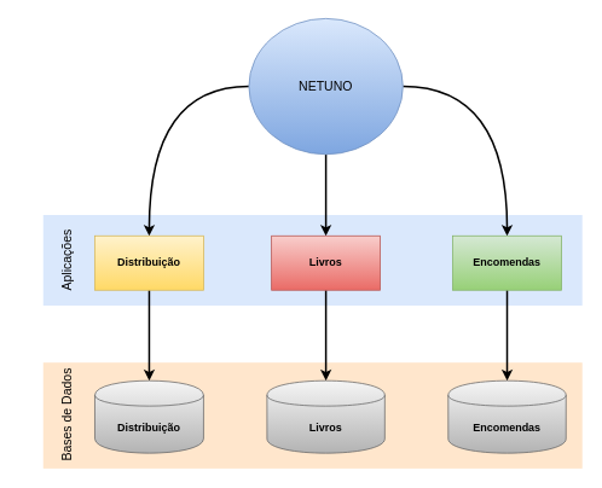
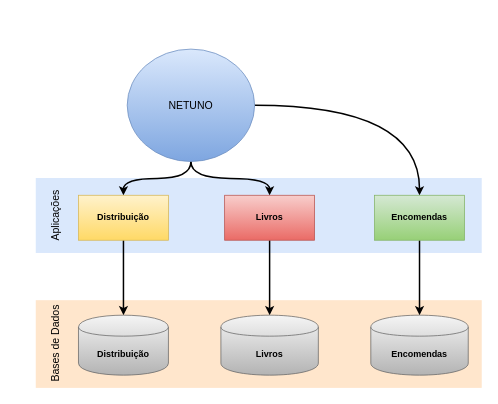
  <mxCell id="0" />
  <mxCell id="1" parent="0" />
  <mxCell id="2" value="" style="rounded=0;whiteSpace=wrap;html=1;strokeColor=none;fillColor=#ffe6cc;" parent="1" vertex="1"><mxGeometry x="47" y="400" width="595" height="117" as="geometry" /></mxCell>
  <mxCell id="3" value="Bases de Dados" style="text;html=1;strokeColor=none;fillColor=none;align=center;verticalAlign=middle;whiteSpace=wrap;rounded=0;rotation=-90;fontStyle=0;fontSize=14;" parent="1" vertex="1"><mxGeometry x="20.25" y="447.75" width="105.5" height="20" as="geometry" /></mxCell>
  <mxCell id="4" value="" style="rounded=0;whiteSpace=wrap;html=1;fillColor=#dae8fc;strokeColor=none;" parent="1" vertex="1"><mxGeometry x="47" y="237" width="595" height="100" as="geometry" /></mxCell>
  <mxCell id="5" style="edgeStyle=orthogonalEdgeStyle;curved=1;orthogonalLoop=1;jettySize=auto;html=1;strokeWidth=2;" parent="1" source="8" target="10" edge="1"><mxGeometry relative="1" as="geometry" /></mxCell>
  <mxCell id="6" style="edgeStyle=orthogonalEdgeStyle;curved=1;orthogonalLoop=1;jettySize=auto;html=1;entryX=0.5;entryY=0;entryDx=0;entryDy=0;strokeWidth=2;" parent="1" source="8" target="12" edge="1"><mxGeometry relative="1" as="geometry" /></mxCell>
  <mxCell id="7" style="edgeStyle=orthogonalEdgeStyle;curved=1;orthogonalLoop=1;jettySize=auto;html=1;entryX=0.5;entryY=0;entryDx=0;entryDy=0;strokeWidth=2;" parent="1" source="8" target="14" edge="1"><mxGeometry relative="1" as="geometry" /></mxCell>
- <mxCell id="8" value="&lt;span style=&quot;font-size: 14px;&quot;&gt;NETUNO&lt;/span&gt;" style="ellipse;whiteSpace=wrap;html=1;fillColor=#dae8fc;strokeColor=#6c8ebf;gradientColor=#7ea6e0;fontSize=14;fontStyle=0" parent="1" vertex="1"><mxGeometry x="274" y="20" width="170" height="150" as="geometry" /></mxCell>
+ <mxCell id="8" value="&lt;span style=&quot;font-size: 14px;&quot;&gt;NETUNO&lt;/span&gt;" style="ellipse;whiteSpace=wrap;html=1;fillColor=#dae8fc;strokeColor=#6c8ebf;gradientColor=#7ea6e0;fontSize=14;fontStyle=0" parent="1" vertex="1"><mxGeometry x="169" y="65" width="170" height="150" as="geometry" /></mxCell>
  <mxCell id="9" style="edgeStyle=orthogonalEdgeStyle;rounded=0;orthogonalLoop=1;jettySize=auto;html=1;strokeWidth=2;" parent="1" source="10" target="16" edge="1"><mxGeometry relative="1" as="geometry" /></mxCell>
  <mxCell id="10" value="&lt;b&gt;Livros&lt;/b&gt;" style="rounded=0;whiteSpace=wrap;html=1;gradientColor=#ea6b66;fillColor=#f8cecc;strokeColor=#b85450;" parent="1" vertex="1"><mxGeometry x="299" y="260" width="120" height="60" as="geometry" /></mxCell>
  <mxCell id="11" style="edgeStyle=orthogonalEdgeStyle;rounded=0;orthogonalLoop=1;jettySize=auto;html=1;strokeWidth=2;" parent="1" source="12" target="17" edge="1"><mxGeometry relative="1" as="geometry" /></mxCell>
  <mxCell id="12" value="&lt;b&gt;Encomendas&lt;/b&gt;" style="rounded=0;whiteSpace=wrap;html=1;gradientColor=#97d077;fillColor=#d5e8d4;strokeColor=#82b366;" parent="1" vertex="1"><mxGeometry x="499" y="260" width="120" height="60" as="geometry" /></mxCell>
  <mxCell id="13" style="edgeStyle=orthogonalEdgeStyle;rounded=0;orthogonalLoop=1;jettySize=auto;html=1;strokeWidth=2;" parent="1" source="14" target="15" edge="1"><mxGeometry relative="1" as="geometry" /></mxCell>
  <mxCell id="14" value="&lt;div&gt;&lt;b&gt;Distribuição&lt;/b&gt;&lt;br&gt;&lt;/div&gt;" style="rounded=0;whiteSpace=wrap;html=1;gradientColor=#ffd966;fillColor=#fff2cc;strokeColor=#d6b656;" parent="1" vertex="1"><mxGeometry x="104" y="260" width="120" height="60" as="geometry" /></mxCell>
  <mxCell id="15" value="&lt;b&gt;Distribuição&lt;/b&gt;" style="shape=cylinder;whiteSpace=wrap;html=1;boundedLbl=1;backgroundOutline=1;gradientColor=#b3b3b3;fillColor=#f5f5f5;strokeColor=#666666;" parent="1" vertex="1"><mxGeometry x="104" y="420" width="120" height="80" as="geometry" /></mxCell>
  <mxCell id="16" value="&lt;div&gt;&lt;b&gt;Livros&lt;/b&gt;&lt;br&gt;&lt;/div&gt;" style="shape=cylinder;whiteSpace=wrap;html=1;boundedLbl=1;backgroundOutline=1;gradientColor=#b3b3b3;fillColor=#f5f5f5;strokeColor=#666666;" parent="1" vertex="1"><mxGeometry x="294" y="420" width="130" height="80" as="geometry" /></mxCell>
  <mxCell id="17" value="&lt;div&gt;&lt;b&gt;Encomendas&lt;/b&gt;&lt;/div&gt;" style="shape=cylinder;whiteSpace=wrap;html=1;boundedLbl=1;backgroundOutline=1;gradientColor=#b3b3b3;fillColor=#f5f5f5;strokeColor=#666666;" parent="1" vertex="1"><mxGeometry x="494" y="420" width="130" height="80" as="geometry" /></mxCell>
  <mxCell id="18" value="Aplicações" style="text;html=1;strokeColor=none;fillColor=none;align=center;verticalAlign=middle;whiteSpace=wrap;rounded=0;rotation=-90;fontStyle=0;fontSize=14;" parent="1" vertex="1"><mxGeometry x="28" y="277" width="90" height="20" as="geometry" /></mxCell>
